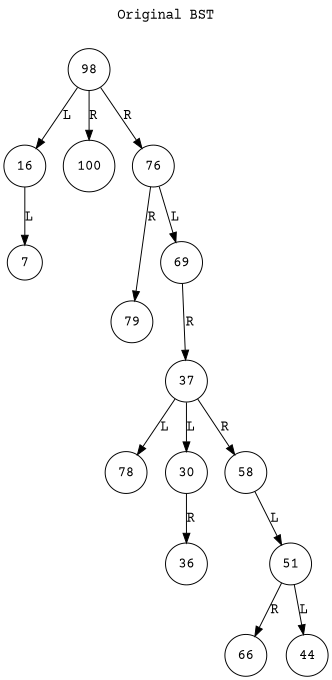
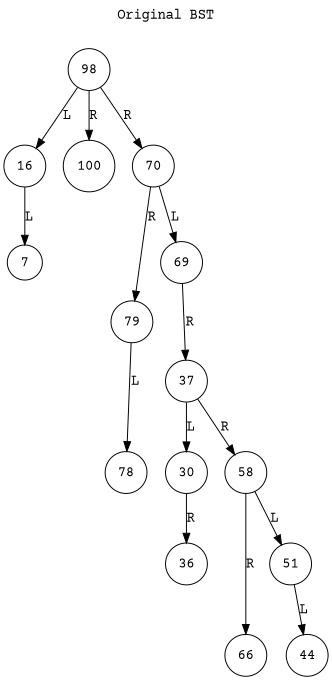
  digraph {
    fontname="Courier Prime"
    label="Original BST"
    labelloc=t
    node [fontname="Courier Prime" shape=circle]
    edge [fontname="Courier Prime"]
    98
    16
    100
-   70 [label=76]
+   70
    7
    69
    79
    37
    78
    30
    58
    36
    51
    66
    44
    98 -> 16 [label=L]
    98 -> 100 [label=R]
    98 -> 70 [label=R]
    16 -> 7 [label=L]
    70 -> 69 [label=L]
    70 -> 79 [label=R]
    69 -> 37 [label=R]
-   37 -> 78 [label=L]
+   79 -> 78 [label=L]
    37 -> 30 [label=L]
    37 -> 58 [label=R]
    30 -> 36 [label=R]
    58 -> 51 [label=L]
-   51 -> 66 [label=R]
+   58 -> 66 [label=R]
    51 -> 44 [label=L]
  }
